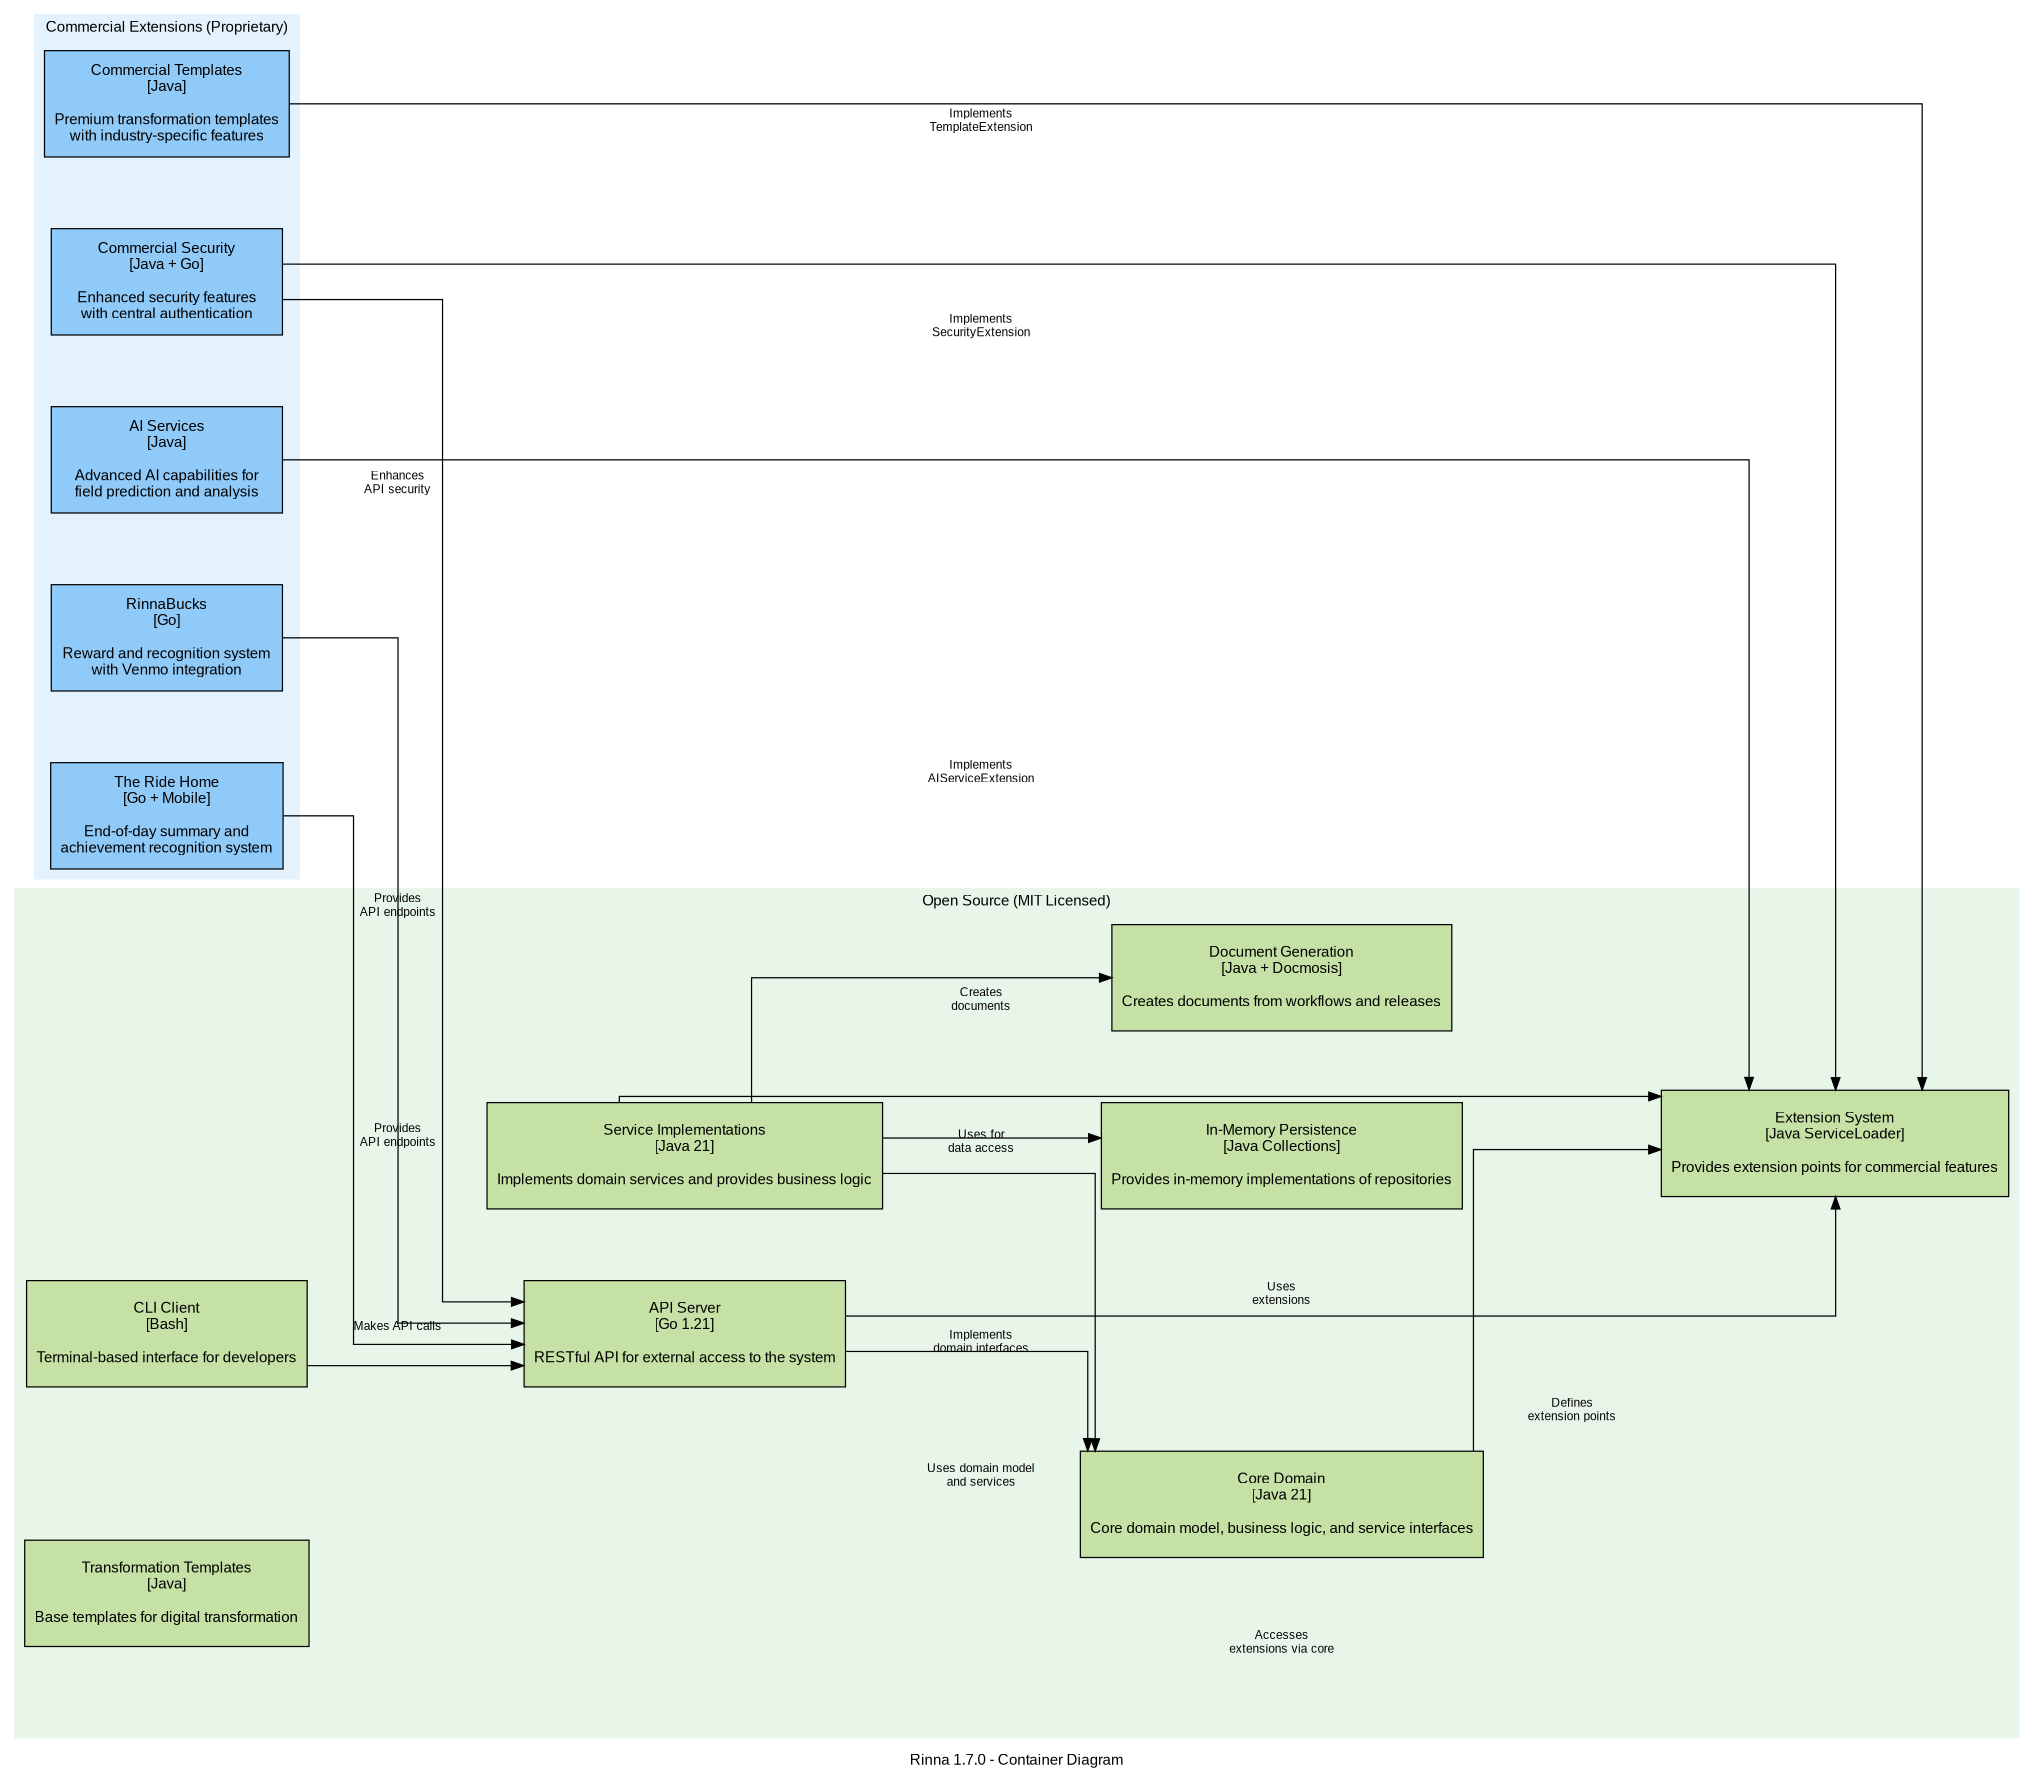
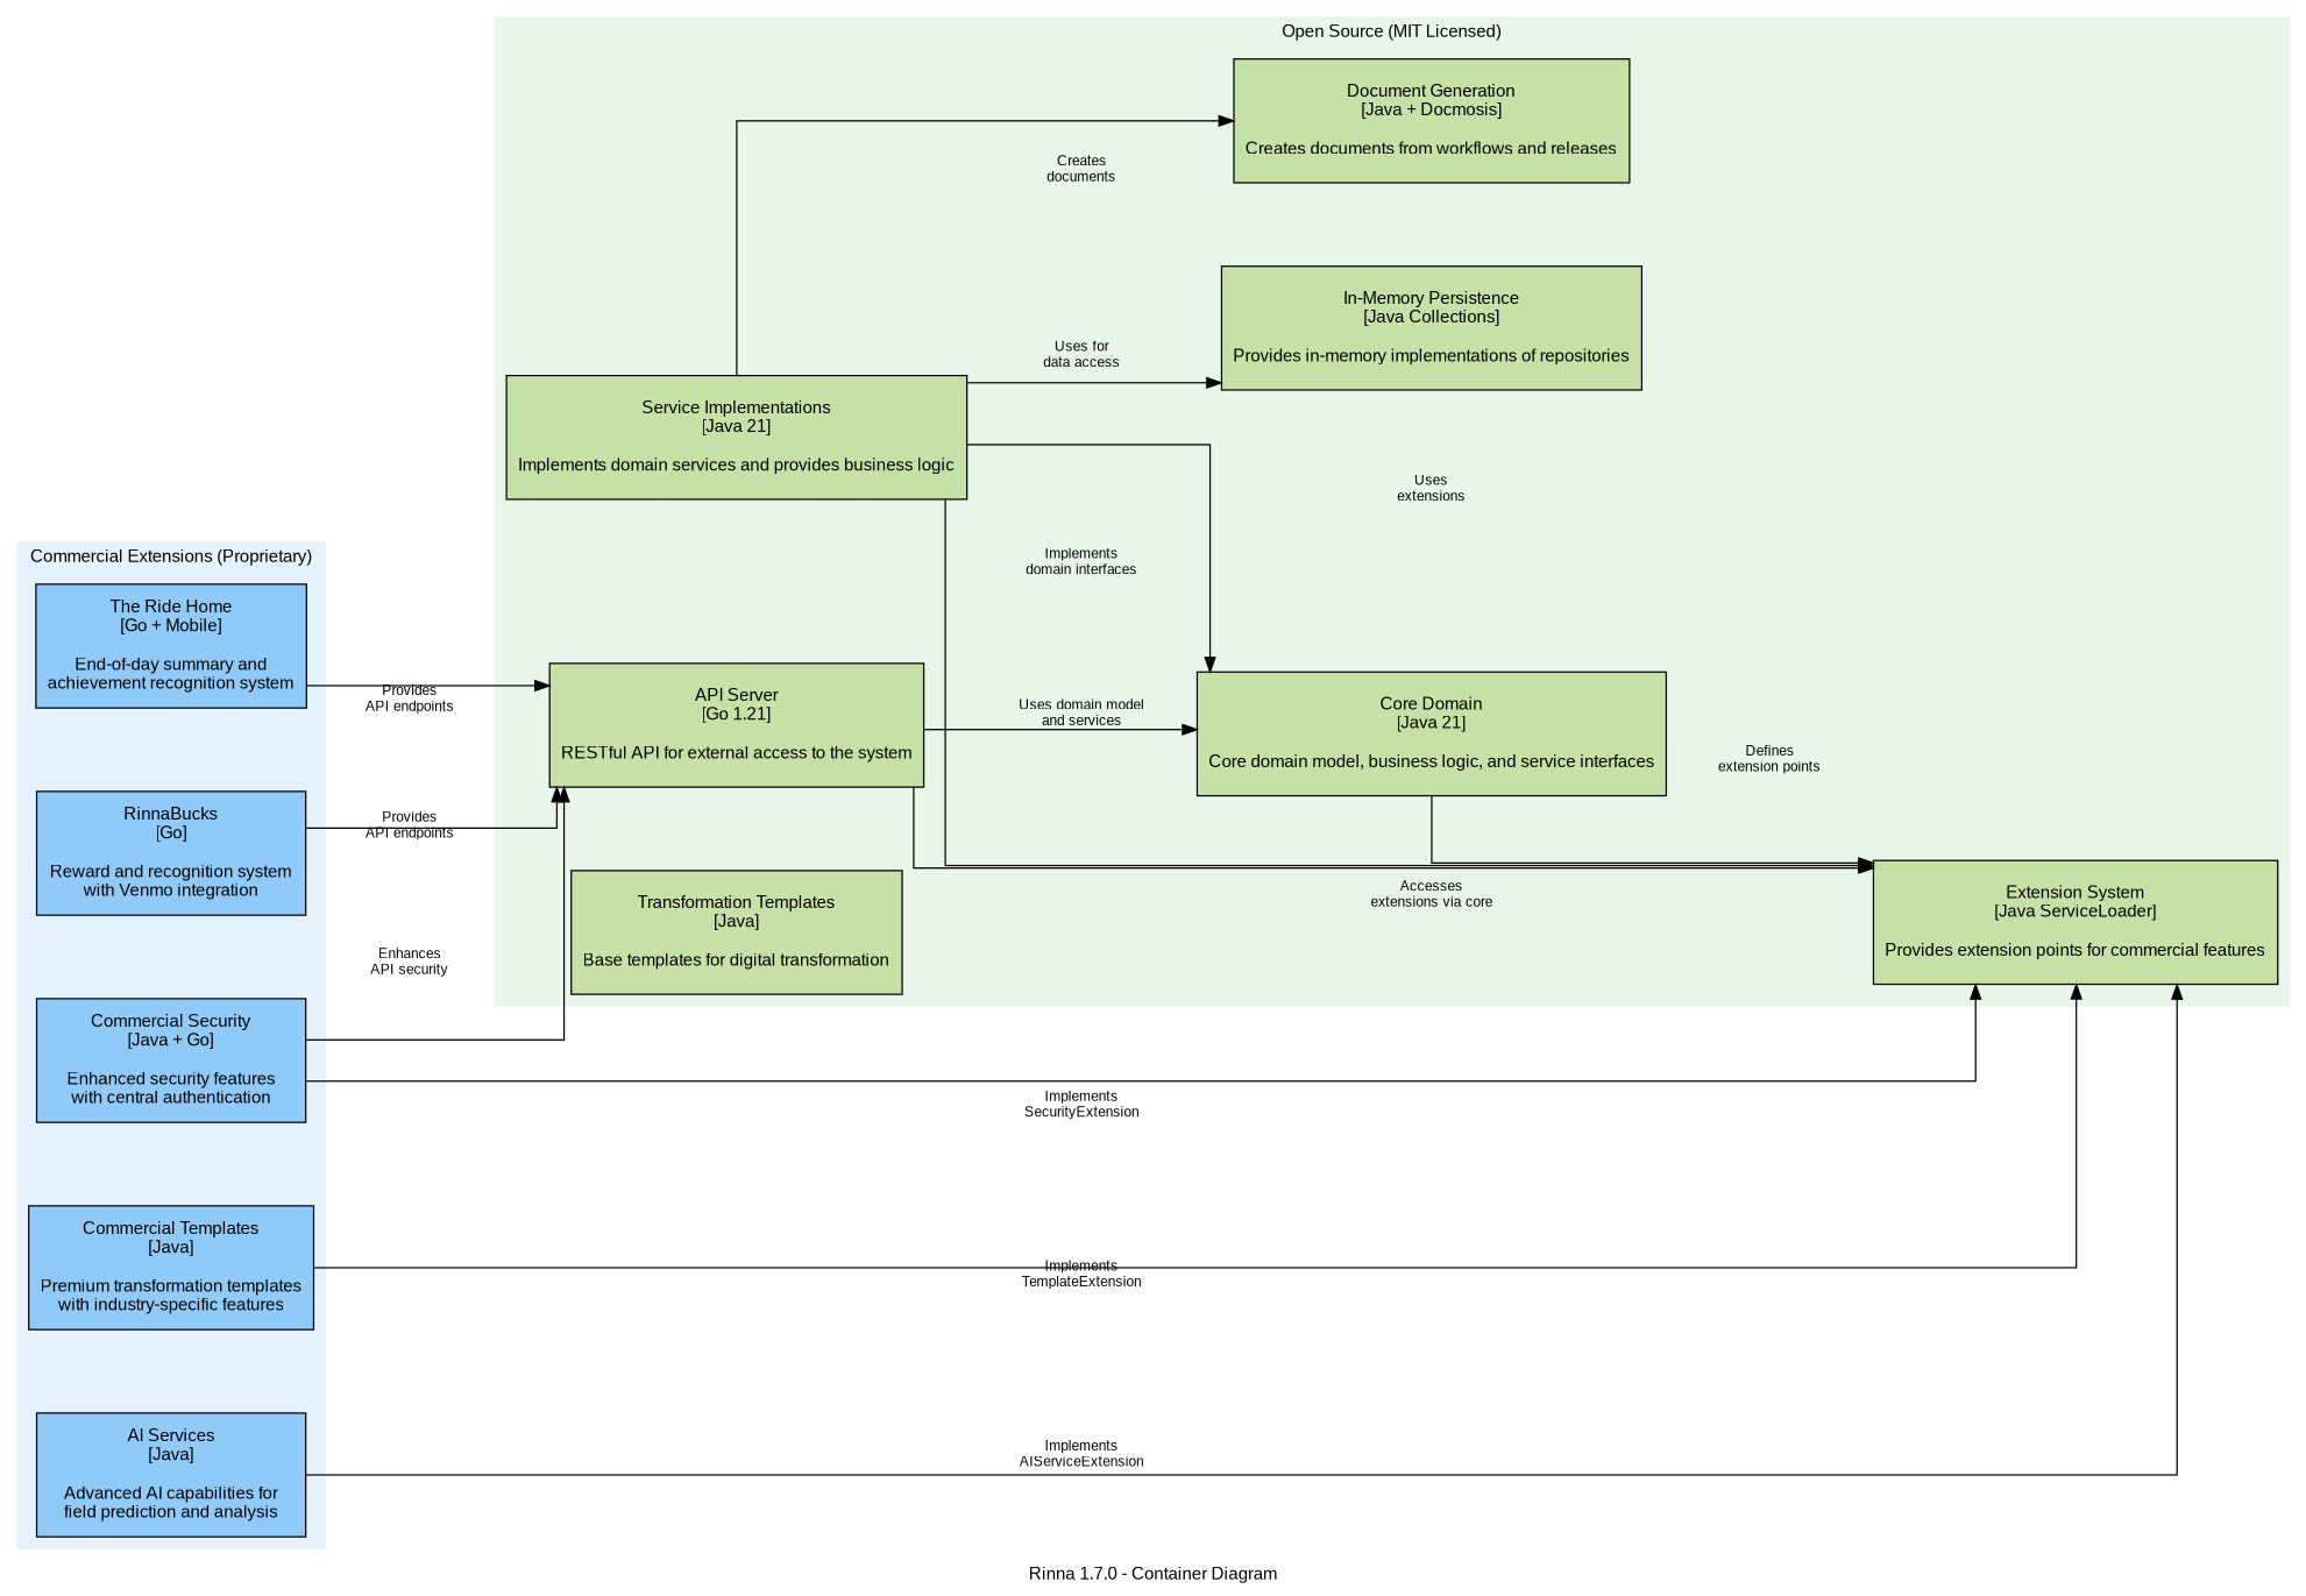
  digraph {
    fontname=Arial
    fontsize=12
    label="Rinna 1.7.0 - Container Diagram"
    nodesep=0.8
    rankdir=LR
    ranksep=1.0
    splines=ortho
    node [fillcolor="#C5E1A5" fontname=Arial fontsize=12 shape=box style=filled]
    edge [fontname=Arial fontsize=10]
    n1 [height=1.2 label="Core Domain\n[Java 21]\n\nCore domain model, business logic, and service interfaces" width=2.6]
    n2 [height=1.2 label="Service Implementations\n[Java 21]\n\nImplements domain services and provides business logic" width=2.6]
    n3 [height=1.2 label="API Server\n[Go 1.21]\n\nRESTful API for external access to the system" width=2.6]
-   n4 [height=1.2 label="CLI Client\n[Bash]\n\nTerminal-based interface for developers" width=2.6]
    n5 [height=1.2 label="In-Memory Persistence\n[Java Collections]\n\nProvides in-memory implementations of repositories" width=2.6]
    n6 [height=1.2 label="Document Generation\n[Java + Docmosis]\n\nCreates documents from workflows and releases" width=2.6]
    n7 [height=1.2 label="Extension System\n[Java ServiceLoader]\n\nProvides extension points for commercial features" width=2.6]
    n8 [height=1.2 label="Transformation Templates\n[Java]\n\nBase templates for digital transformation" width=2.6]
    n9 [fillcolor="#90CAF9" height=1.2 label="Commercial Templates\n[Java]\n\nPremium transformation templates\nwith industry-specific features" width=2.6]
    n10 [fillcolor="#90CAF9" height=1.2 label="AI Services\n[Java]\n\nAdvanced AI capabilities for\nfield prediction and analysis" width=2.6]
    n11 [fillcolor="#90CAF9" height=1.2 label="The Ride Home\n[Go + Mobile]\n\nEnd-of-day summary and\nachievement recognition system" width=2.6]
    n12 [fillcolor="#90CAF9" height=1.2 label="RinnaBucks\n[Go]\n\nReward and recognition system\nwith Venmo integration" width=2.6]
    n13 [fillcolor="#90CAF9" height=1.2 label="Commercial Security\n[Java + Go]\n\nEnhanced security features\nwith central authentication" width=2.6]
    subgraph cluster_1 {
      color="#E8F5E9"
      fillcolor="#E8F5E9"
      label="Open Source (MIT Licensed)"
      style=filled
      n1
      n2
      n3
-     n4
      n5
      n6
      n7
      n8
    }
    subgraph cluster_2 {
      color="#E3F2FD"
      fillcolor="#E3F2FD"
      label="Commercial Extensions (Proprietary)"
      style=filled
      n9
      n10
      n11
      n12
      n13
    }
    n1 -> n7 [label="Defines\nextension points"]
    n2 -> n1 [label="Implements\ndomain interfaces"]
    n2 -> n5 [label="Uses for\ndata access"]
    n2 -> n6 [label="Creates\ndocuments"]
    n2 -> n7 [label="Uses\nextensions"]
    n3 -> n1 [label="Uses domain model\nand services"]
    n3 -> n7 [label="Accesses\nextensions via core"]
-   n4 -> n3 [label="Makes API calls"]
    n9 -> n7 [label="Implements\nTemplateExtension"]
    n10 -> n7 [label="Implements\nAIServiceExtension"]
    n11 -> n3 [label="Provides\nAPI endpoints"]
    n12 -> n3 [label="Provides\nAPI endpoints"]
    n13 -> n3 [label="Enhances\nAPI security"]
    n13 -> n7 [label="Implements\nSecurityExtension"]
  }
